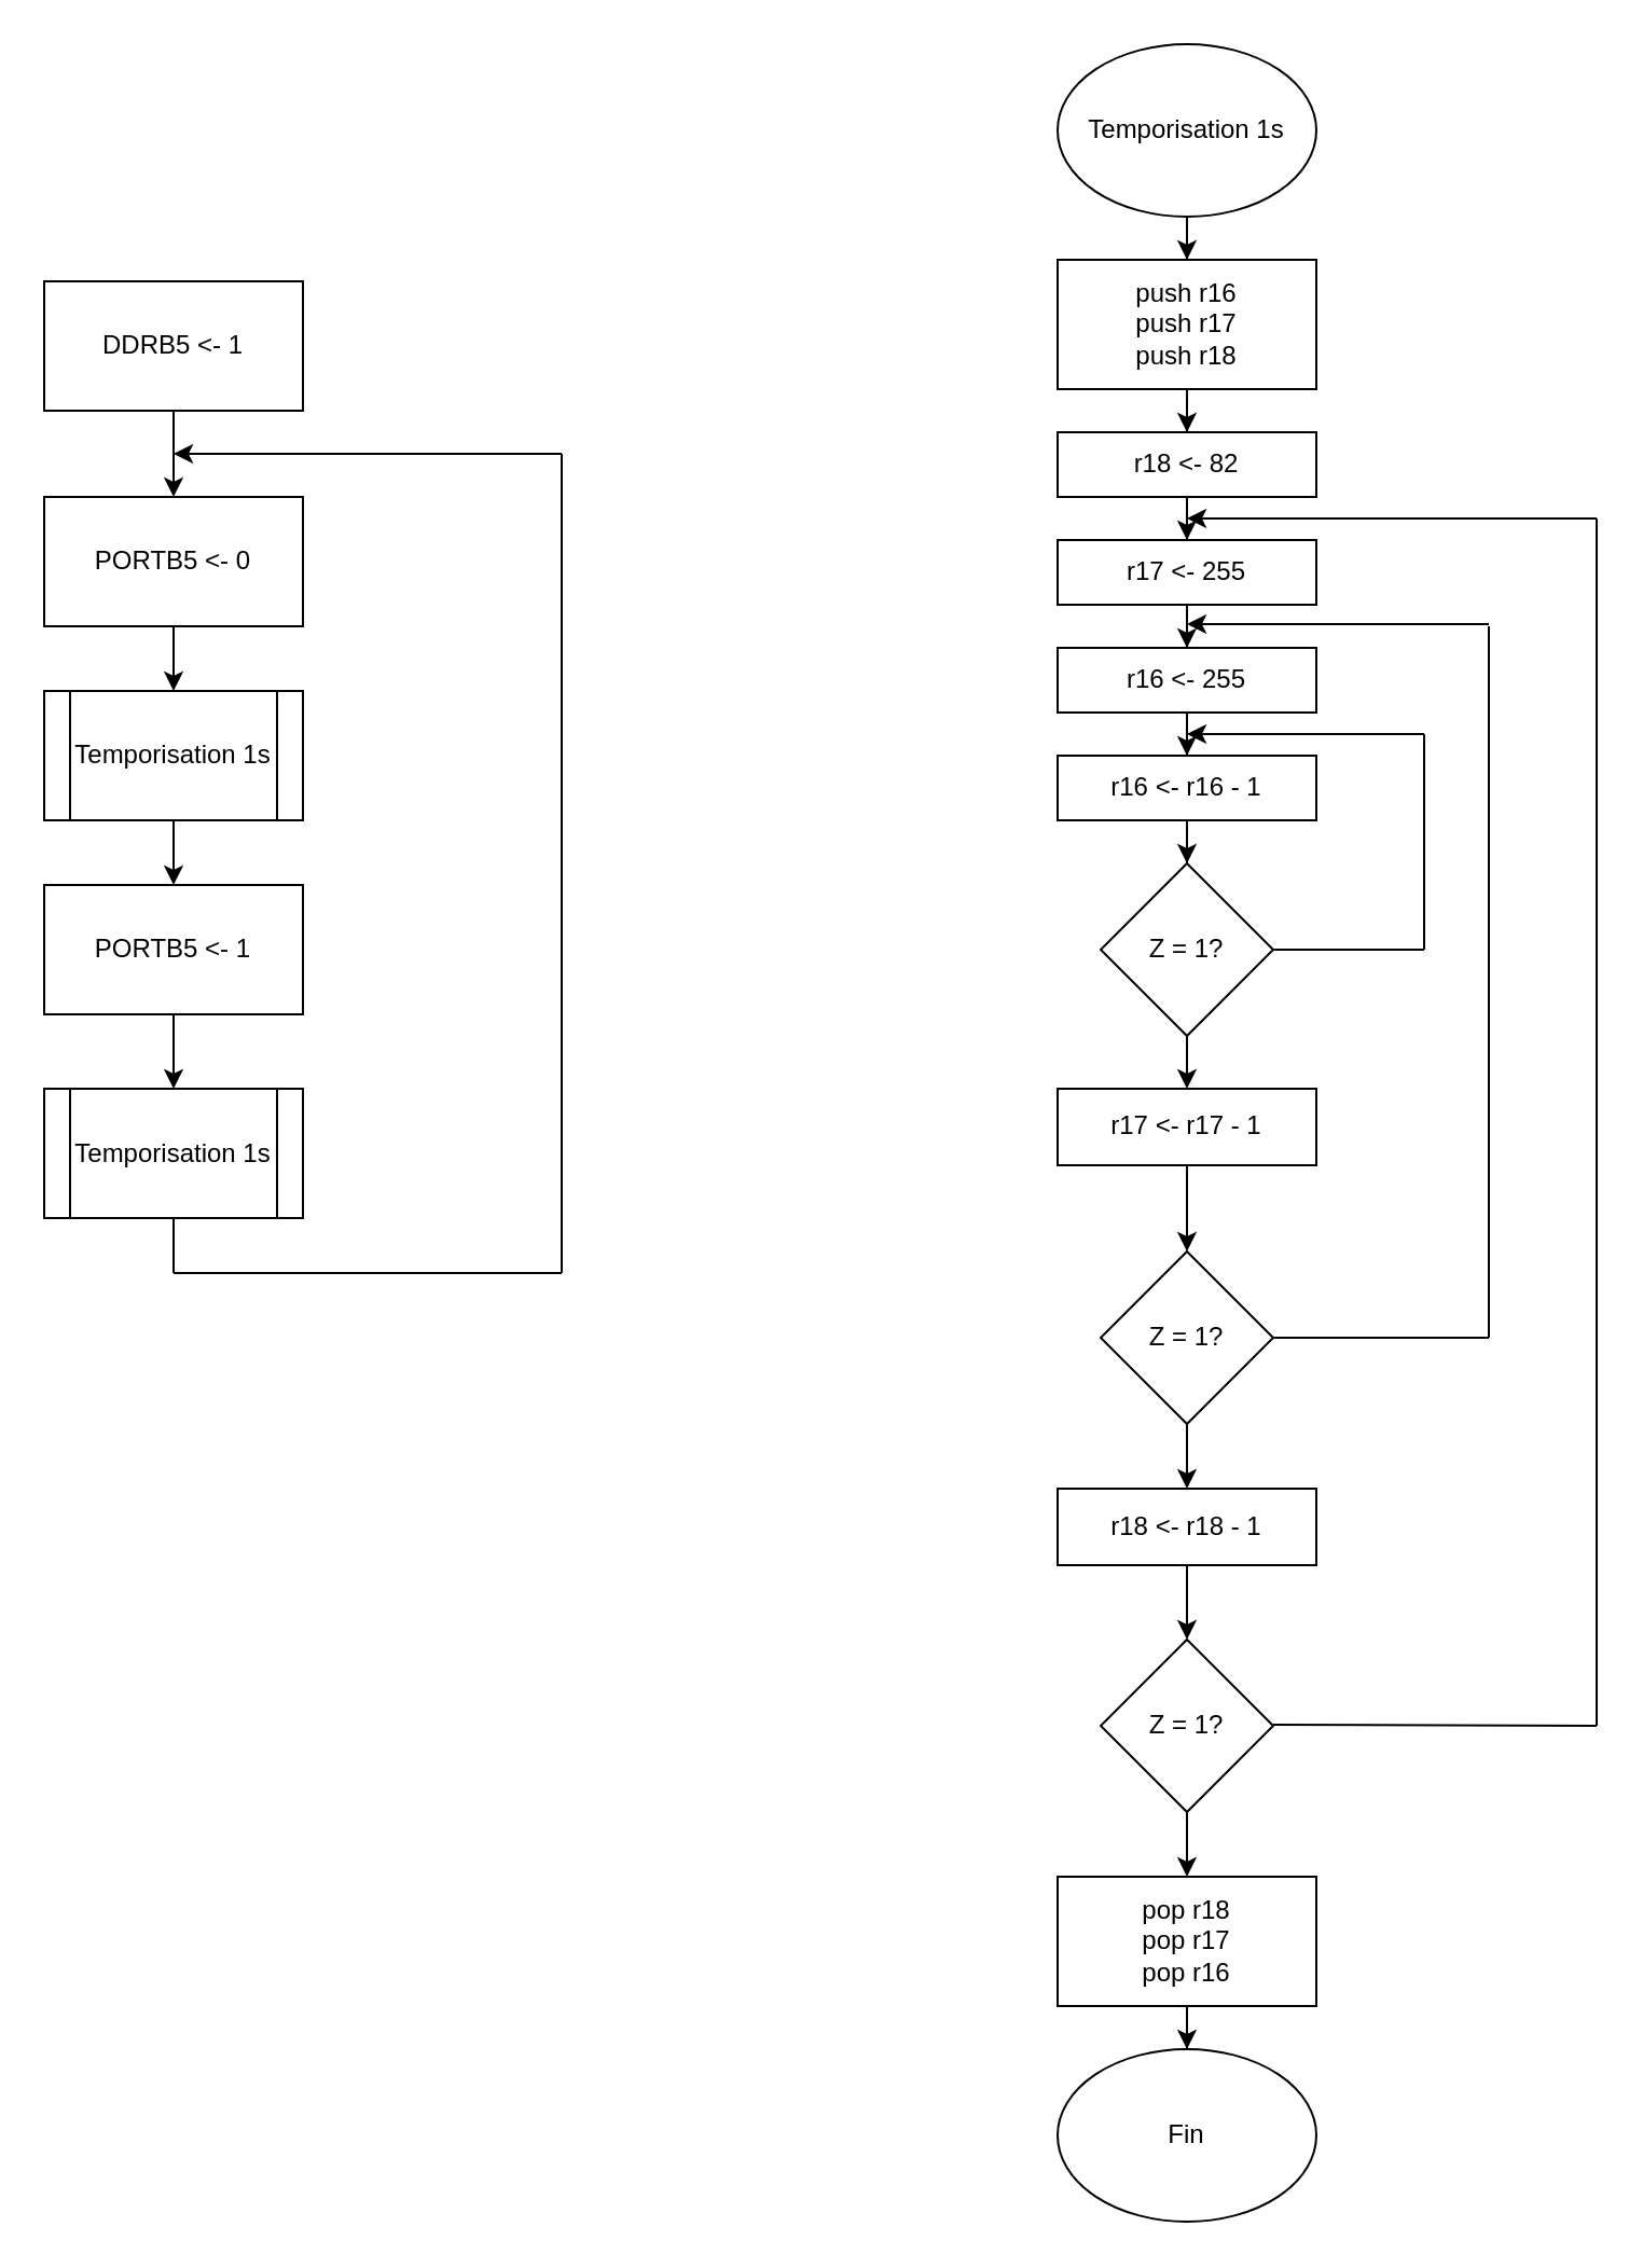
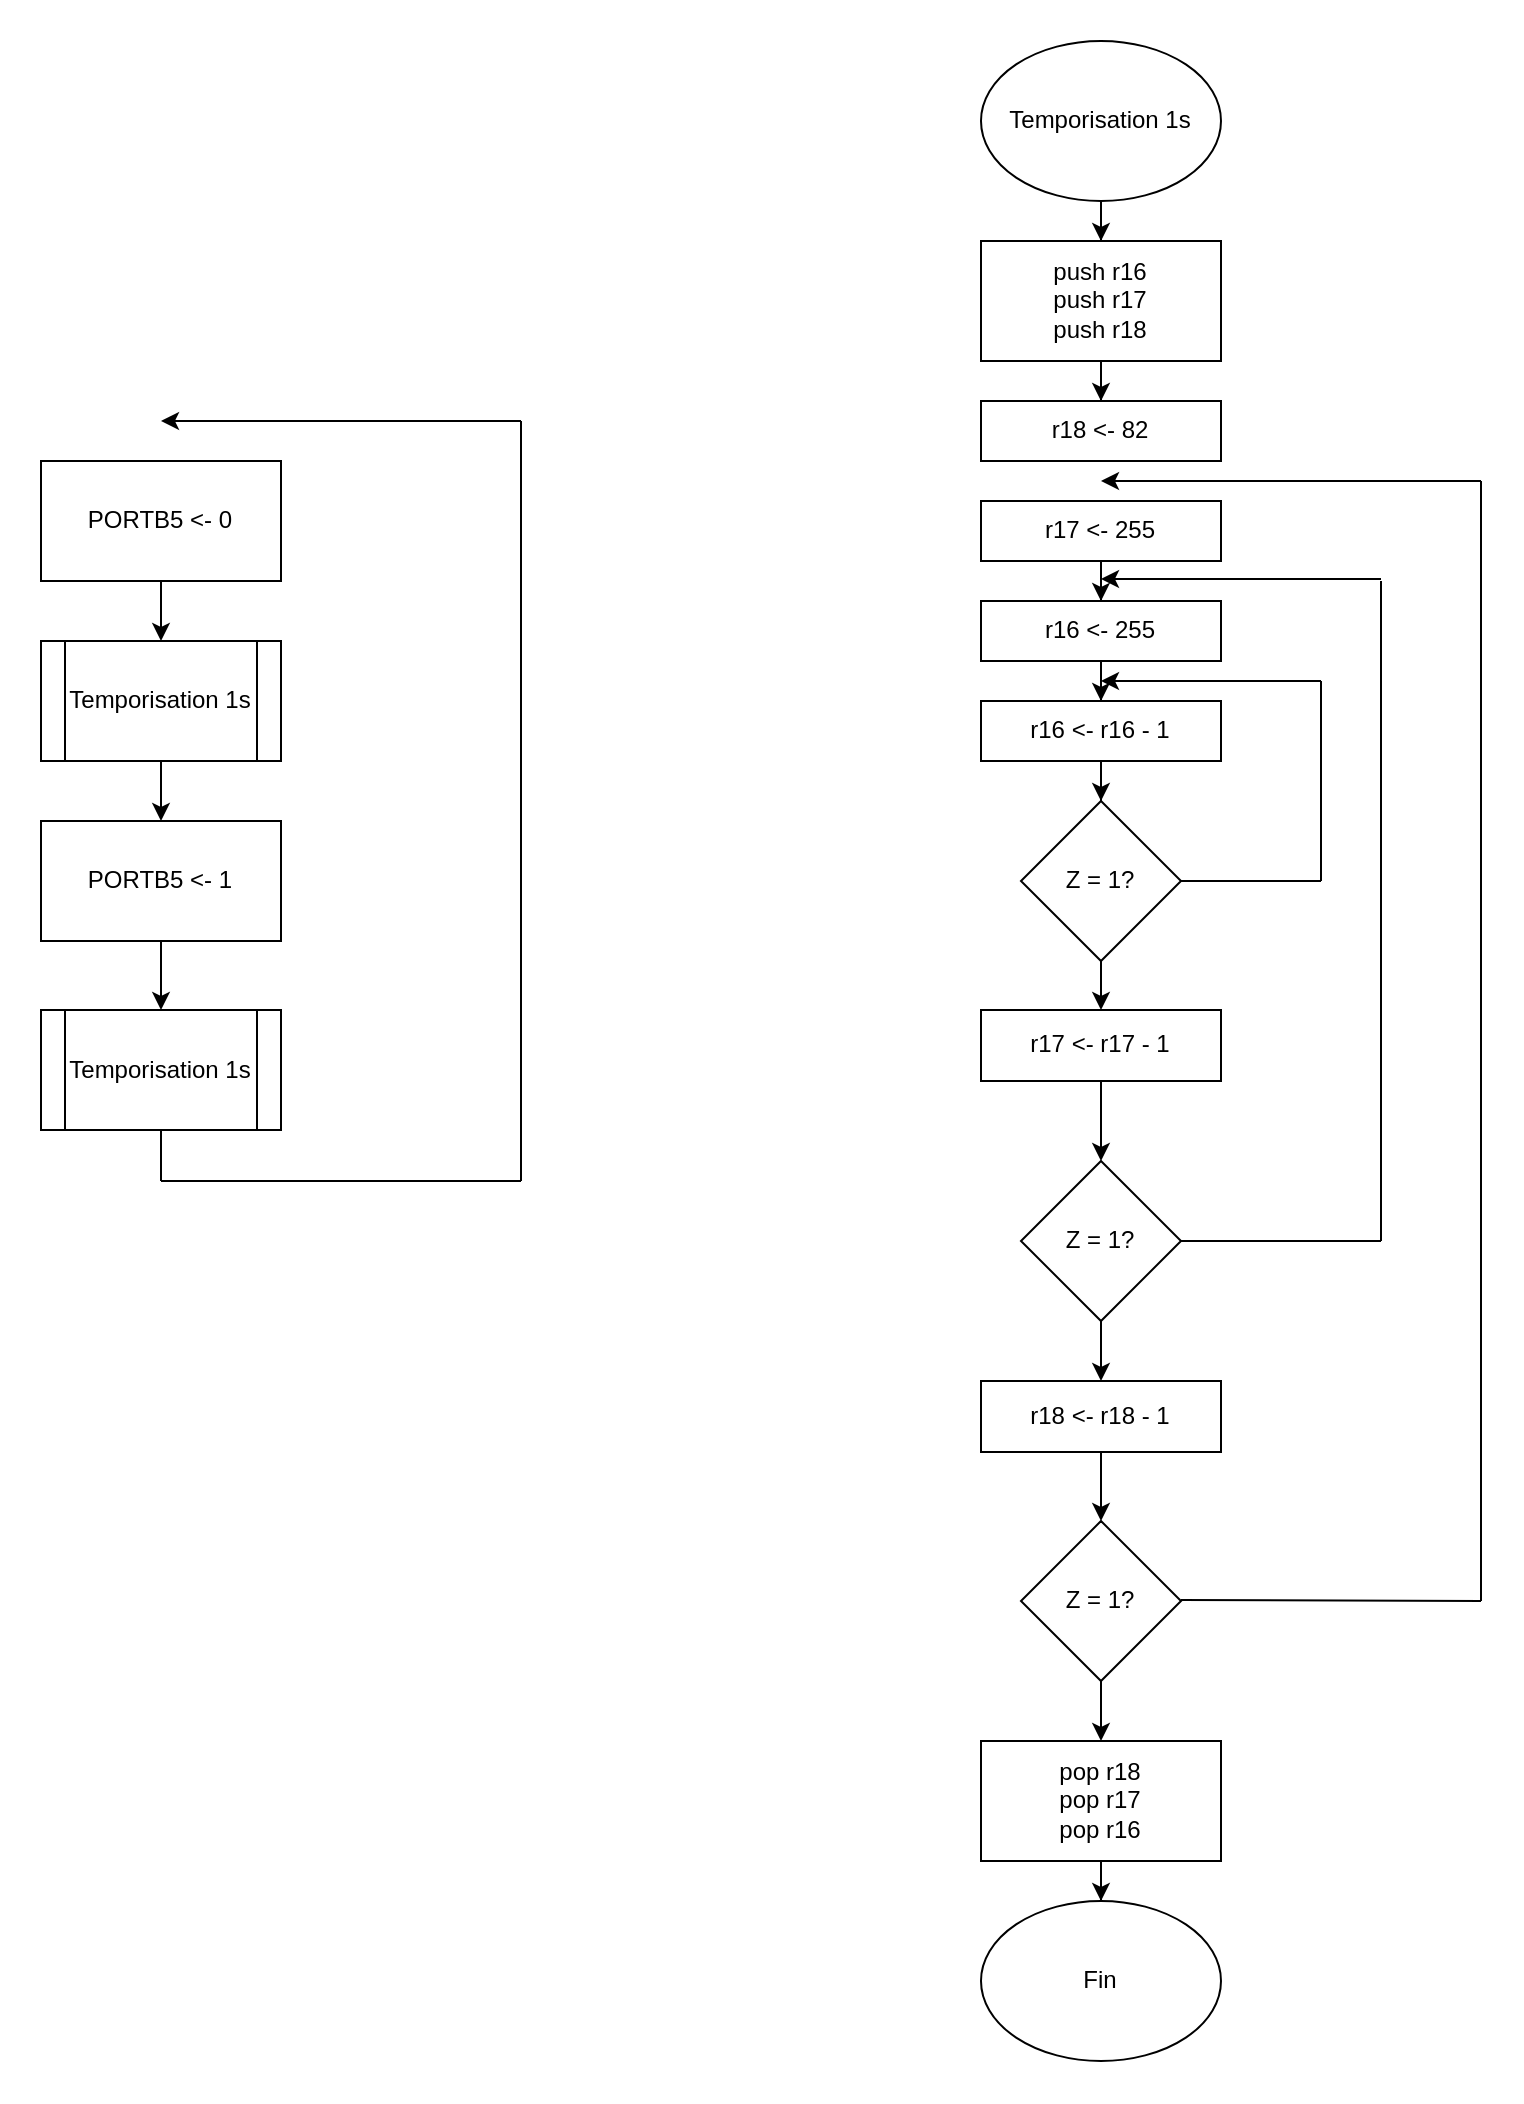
  <mxCell id="0" />
  <mxCell id="1" parent="0" />
- <mxCell id="2" value="" style="edgeStyle=orthogonalEdgeStyle;rounded=0;orthogonalLoop=1;jettySize=auto;html=1;" parent="1" source="3" target="5" edge="1"><mxGeometry relative="1" as="geometry" /></mxCell>
- <mxCell id="3" value="DDRB5 &amp;lt;- 1" style="whiteSpace=wrap;html=1;" parent="1" vertex="1"><mxGeometry x="20" y="130" width="120" height="60" as="geometry" /></mxCell>
  <mxCell id="4" value="" style="edgeStyle=orthogonalEdgeStyle;rounded=0;orthogonalLoop=1;jettySize=auto;html=1;" edge="1" parent="1" source="5" target="7"><mxGeometry relative="1" as="geometry" /></mxCell>
  <mxCell id="5" value="PORTB5 &amp;lt;- 0" style="whiteSpace=wrap;html=1;" parent="1" vertex="1"><mxGeometry x="20" y="230" width="120" height="60" as="geometry" /></mxCell>
  <mxCell id="6" value="" style="edgeStyle=orthogonalEdgeStyle;rounded=0;orthogonalLoop=1;jettySize=auto;html=1;" edge="1" parent="1" source="7" target="9"><mxGeometry relative="1" as="geometry" /></mxCell>
  <mxCell id="7" value="Temporisation 1s" style="shape=process;whiteSpace=wrap;html=1;backgroundOutline=1;" vertex="1" parent="1"><mxGeometry x="20" y="320" width="120" height="60" as="geometry" /></mxCell>
  <mxCell id="8" value="" style="edgeStyle=orthogonalEdgeStyle;rounded=0;orthogonalLoop=1;jettySize=auto;html=1;" edge="1" parent="1" source="9" target="10"><mxGeometry relative="1" as="geometry" /></mxCell>
  <mxCell id="9" value="PORTB5 &amp;lt;- 1" style="whiteSpace=wrap;html=1;" vertex="1" parent="1"><mxGeometry x="20" y="410" width="120" height="60" as="geometry" /></mxCell>
  <mxCell id="10" value="Temporisation 1s" style="shape=process;whiteSpace=wrap;html=1;backgroundOutline=1;" vertex="1" parent="1"><mxGeometry x="20" y="504.5" width="120" height="60" as="geometry" /></mxCell>
  <mxCell id="11" value="" style="endArrow=none;html=1;rounded=0;" edge="1" parent="1"><mxGeometry width="50" height="50" relative="1" as="geometry"><mxPoint x="260" y="590" as="sourcePoint" /><mxPoint x="260" y="210" as="targetPoint" /></mxGeometry></mxCell>
  <mxCell id="12" value="" style="endArrow=classic;html=1;rounded=0;" edge="1" parent="1"><mxGeometry width="50" height="50" relative="1" as="geometry"><mxPoint x="260" y="210" as="sourcePoint" /><mxPoint x="80" y="210" as="targetPoint" /></mxGeometry></mxCell>
  <mxCell id="13" value="" style="endArrow=none;html=1;rounded=0;" edge="1" parent="1"><mxGeometry width="50" height="50" relative="1" as="geometry"><mxPoint x="80" y="590" as="sourcePoint" /><mxPoint x="80" y="565" as="targetPoint" /></mxGeometry></mxCell>
  <mxCell id="14" value="" style="endArrow=none;html=1;rounded=0;" edge="1" parent="1"><mxGeometry width="50" height="50" relative="1" as="geometry"><mxPoint x="80" y="590" as="sourcePoint" /><mxPoint x="260" y="590" as="targetPoint" /></mxGeometry></mxCell>
  <mxCell id="15" value="" style="edgeStyle=orthogonalEdgeStyle;rounded=0;orthogonalLoop=1;jettySize=auto;html=1;" edge="1" parent="1" source="16" target="18"><mxGeometry relative="1" as="geometry" /></mxCell>
  <mxCell id="16" value="Temporisation 1s" style="ellipse;whiteSpace=wrap;html=1;" vertex="1" parent="1"><mxGeometry x="490" y="20" width="120" height="80" as="geometry" /></mxCell>
  <mxCell id="17" value="" style="edgeStyle=orthogonalEdgeStyle;rounded=0;orthogonalLoop=1;jettySize=auto;html=1;" edge="1" parent="1" source="18" target="20"><mxGeometry relative="1" as="geometry" /></mxCell>
  <mxCell id="18" value="push r16&lt;br&gt;push r17&lt;br&gt;push r18" style="whiteSpace=wrap;html=1;" vertex="1" parent="1"><mxGeometry x="490" y="120" width="120" height="60" as="geometry" /></mxCell>
- <mxCell id="19" value="" style="edgeStyle=orthogonalEdgeStyle;rounded=0;orthogonalLoop=1;jettySize=auto;html=1;" edge="1" parent="1" source="20" target="22"><mxGeometry relative="1" as="geometry" /></mxCell>
  <mxCell id="20" value="r18 &amp;lt;- 82" style="whiteSpace=wrap;html=1;" vertex="1" parent="1"><mxGeometry x="490" y="200" width="120" height="30" as="geometry" /></mxCell>
  <mxCell id="21" value="" style="edgeStyle=orthogonalEdgeStyle;rounded=0;orthogonalLoop=1;jettySize=auto;html=1;" edge="1" parent="1" source="22" target="24"><mxGeometry relative="1" as="geometry" /></mxCell>
  <mxCell id="22" value="r17 &amp;lt;- 255" style="whiteSpace=wrap;html=1;" vertex="1" parent="1"><mxGeometry x="490" y="250" width="120" height="30" as="geometry" /></mxCell>
  <mxCell id="23" value="" style="edgeStyle=orthogonalEdgeStyle;rounded=0;orthogonalLoop=1;jettySize=auto;html=1;" edge="1" parent="1" source="24" target="26"><mxGeometry relative="1" as="geometry" /></mxCell>
  <mxCell id="24" value="r16 &amp;lt;- 255" style="whiteSpace=wrap;html=1;" vertex="1" parent="1"><mxGeometry x="490" y="300" width="120" height="30" as="geometry" /></mxCell>
  <mxCell id="25" value="" style="edgeStyle=orthogonalEdgeStyle;rounded=0;orthogonalLoop=1;jettySize=auto;html=1;" edge="1" parent="1" source="26" target="28"><mxGeometry relative="1" as="geometry" /></mxCell>
  <mxCell id="26" value="r16 &amp;lt;- r16 - 1" style="whiteSpace=wrap;html=1;" vertex="1" parent="1"><mxGeometry x="490" y="350" width="120" height="30" as="geometry" /></mxCell>
  <mxCell id="27" value="" style="edgeStyle=orthogonalEdgeStyle;rounded=0;orthogonalLoop=1;jettySize=auto;html=1;" edge="1" parent="1" source="28" target="30"><mxGeometry relative="1" as="geometry" /></mxCell>
  <mxCell id="28" value="Z = 1?" style="rhombus;whiteSpace=wrap;html=1;" vertex="1" parent="1"><mxGeometry x="510" y="400" width="80" height="80" as="geometry" /></mxCell>
  <mxCell id="29" value="" style="edgeStyle=orthogonalEdgeStyle;rounded=0;orthogonalLoop=1;jettySize=auto;html=1;" edge="1" parent="1" source="30" target="32"><mxGeometry relative="1" as="geometry" /></mxCell>
  <mxCell id="30" value="r17 &amp;lt;- r17 - 1" style="whiteSpace=wrap;html=1;" vertex="1" parent="1"><mxGeometry x="490" y="504.5" width="120" height="35.5" as="geometry" /></mxCell>
  <mxCell id="31" value="" style="edgeStyle=orthogonalEdgeStyle;rounded=0;orthogonalLoop=1;jettySize=auto;html=1;" edge="1" parent="1" source="32" target="34"><mxGeometry relative="1" as="geometry" /></mxCell>
  <mxCell id="32" value="Z = 1?" style="rhombus;whiteSpace=wrap;html=1;" vertex="1" parent="1"><mxGeometry x="510" y="580" width="80" height="80" as="geometry" /></mxCell>
  <mxCell id="33" value="" style="edgeStyle=orthogonalEdgeStyle;rounded=0;orthogonalLoop=1;jettySize=auto;html=1;" edge="1" parent="1" source="34" target="42"><mxGeometry relative="1" as="geometry" /></mxCell>
  <mxCell id="34" value="r18 &amp;lt;- r18 - 1" style="whiteSpace=wrap;html=1;" vertex="1" parent="1"><mxGeometry x="490" y="690" width="120" height="35.5" as="geometry" /></mxCell>
  <mxCell id="35" value="" style="endArrow=none;html=1;rounded=0;" edge="1" parent="1"><mxGeometry width="50" height="50" relative="1" as="geometry"><mxPoint x="590" y="440" as="sourcePoint" /><mxPoint x="660" y="440" as="targetPoint" /></mxGeometry></mxCell>
  <mxCell id="36" value="" style="endArrow=classic;html=1;rounded=0;" edge="1" parent="1"><mxGeometry width="50" height="50" relative="1" as="geometry"><mxPoint x="660" y="340" as="sourcePoint" /><mxPoint x="550" y="340" as="targetPoint" /></mxGeometry></mxCell>
  <mxCell id="37" value="" style="endArrow=none;html=1;rounded=0;" edge="1" parent="1"><mxGeometry width="50" height="50" relative="1" as="geometry"><mxPoint x="660" y="440" as="sourcePoint" /><mxPoint x="660" y="340" as="targetPoint" /></mxGeometry></mxCell>
  <mxCell id="38" value="" style="endArrow=none;html=1;rounded=0;" edge="1" parent="1"><mxGeometry width="50" height="50" relative="1" as="geometry"><mxPoint x="590" y="620" as="sourcePoint" /><mxPoint x="690" y="620" as="targetPoint" /></mxGeometry></mxCell>
  <mxCell id="39" value="" style="endArrow=classic;html=1;rounded=0;" edge="1" parent="1"><mxGeometry width="50" height="50" relative="1" as="geometry"><mxPoint x="690" y="289" as="sourcePoint" /><mxPoint x="550" y="289" as="targetPoint" /></mxGeometry></mxCell>
  <mxCell id="40" value="" style="endArrow=none;html=1;rounded=0;" edge="1" parent="1"><mxGeometry width="50" height="50" relative="1" as="geometry"><mxPoint x="690" y="620" as="sourcePoint" /><mxPoint x="690" y="290" as="targetPoint" /></mxGeometry></mxCell>
  <mxCell id="41" value="" style="edgeStyle=orthogonalEdgeStyle;rounded=0;orthogonalLoop=1;jettySize=auto;html=1;" edge="1" parent="1" source="42"><mxGeometry relative="1" as="geometry"><mxPoint x="550" y="870" as="targetPoint" /></mxGeometry></mxCell>
  <mxCell id="42" value="Z = 1?" style="rhombus;whiteSpace=wrap;html=1;" vertex="1" parent="1"><mxGeometry x="510" y="760" width="80" height="80" as="geometry" /></mxCell>
  <mxCell id="43" value="" style="endArrow=none;html=1;rounded=0;" edge="1" parent="1"><mxGeometry width="50" height="50" relative="1" as="geometry"><mxPoint x="590" y="799.5" as="sourcePoint" /><mxPoint x="740" y="800" as="targetPoint" /></mxGeometry></mxCell>
  <mxCell id="44" value="" style="edgeStyle=orthogonalEdgeStyle;rounded=0;orthogonalLoop=1;jettySize=auto;html=1;" edge="1" parent="1" source="45" target="48"><mxGeometry relative="1" as="geometry" /></mxCell>
  <mxCell id="45" value="pop r18&lt;br&gt;pop r17&lt;br&gt;pop r16" style="whiteSpace=wrap;html=1;" vertex="1" parent="1"><mxGeometry x="490" y="870" width="120" height="60" as="geometry" /></mxCell>
  <mxCell id="46" value="" style="endArrow=none;html=1;rounded=0;" edge="1" parent="1"><mxGeometry width="50" height="50" relative="1" as="geometry"><mxPoint x="740" y="800" as="sourcePoint" /><mxPoint x="740" y="240" as="targetPoint" /></mxGeometry></mxCell>
  <mxCell id="47" value="" style="endArrow=classic;html=1;rounded=0;" edge="1" parent="1"><mxGeometry width="50" height="50" relative="1" as="geometry"><mxPoint x="740" y="240" as="sourcePoint" /><mxPoint x="550" y="240" as="targetPoint" /></mxGeometry></mxCell>
  <mxCell id="48" value="Fin" style="ellipse;whiteSpace=wrap;html=1;" vertex="1" parent="1"><mxGeometry x="490" y="950" width="120" height="80" as="geometry" /></mxCell>
